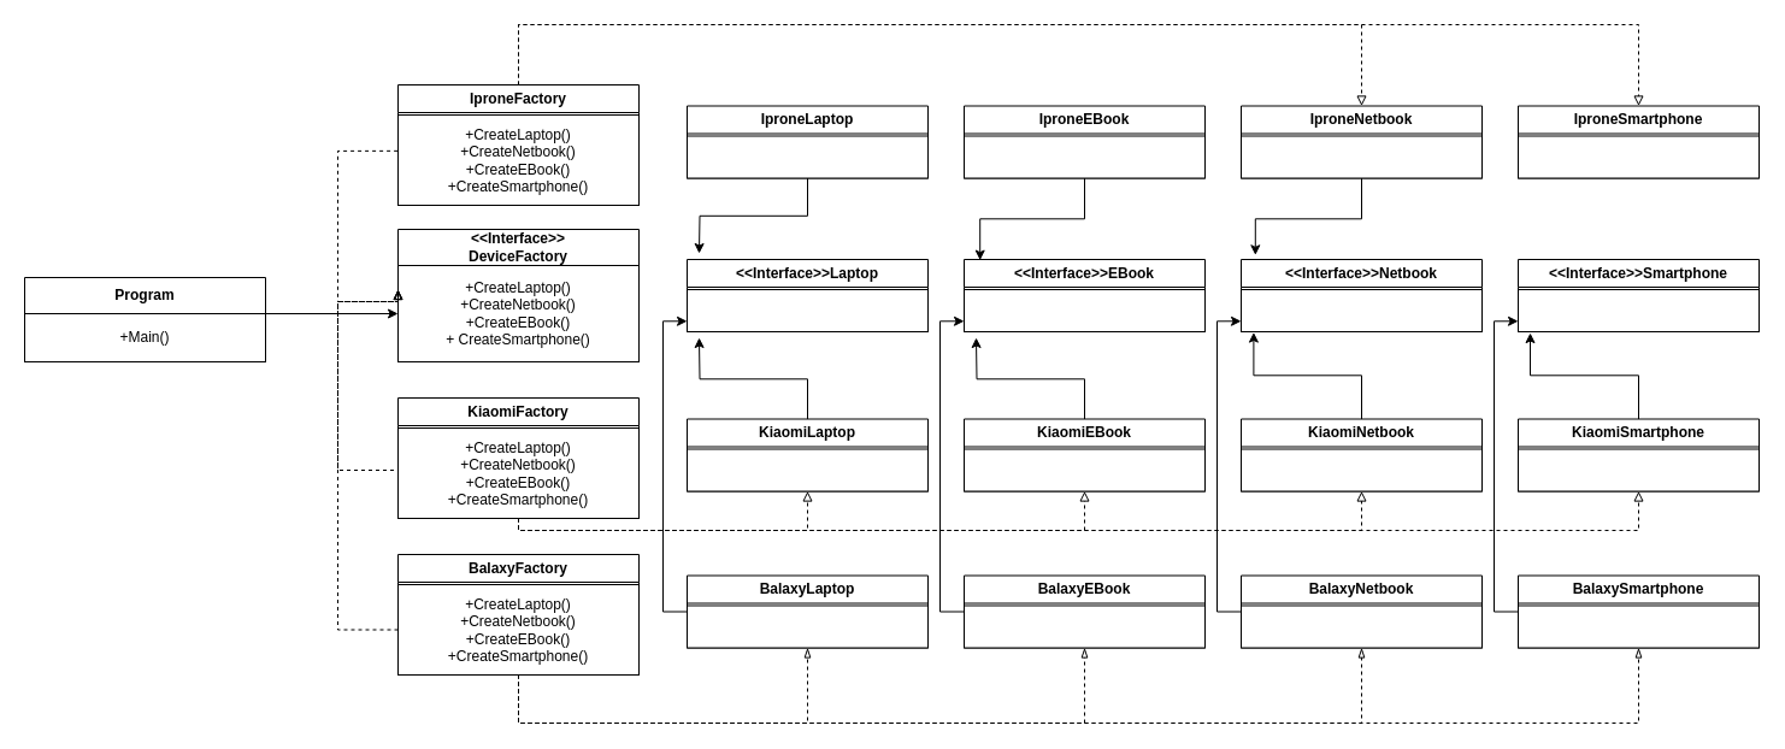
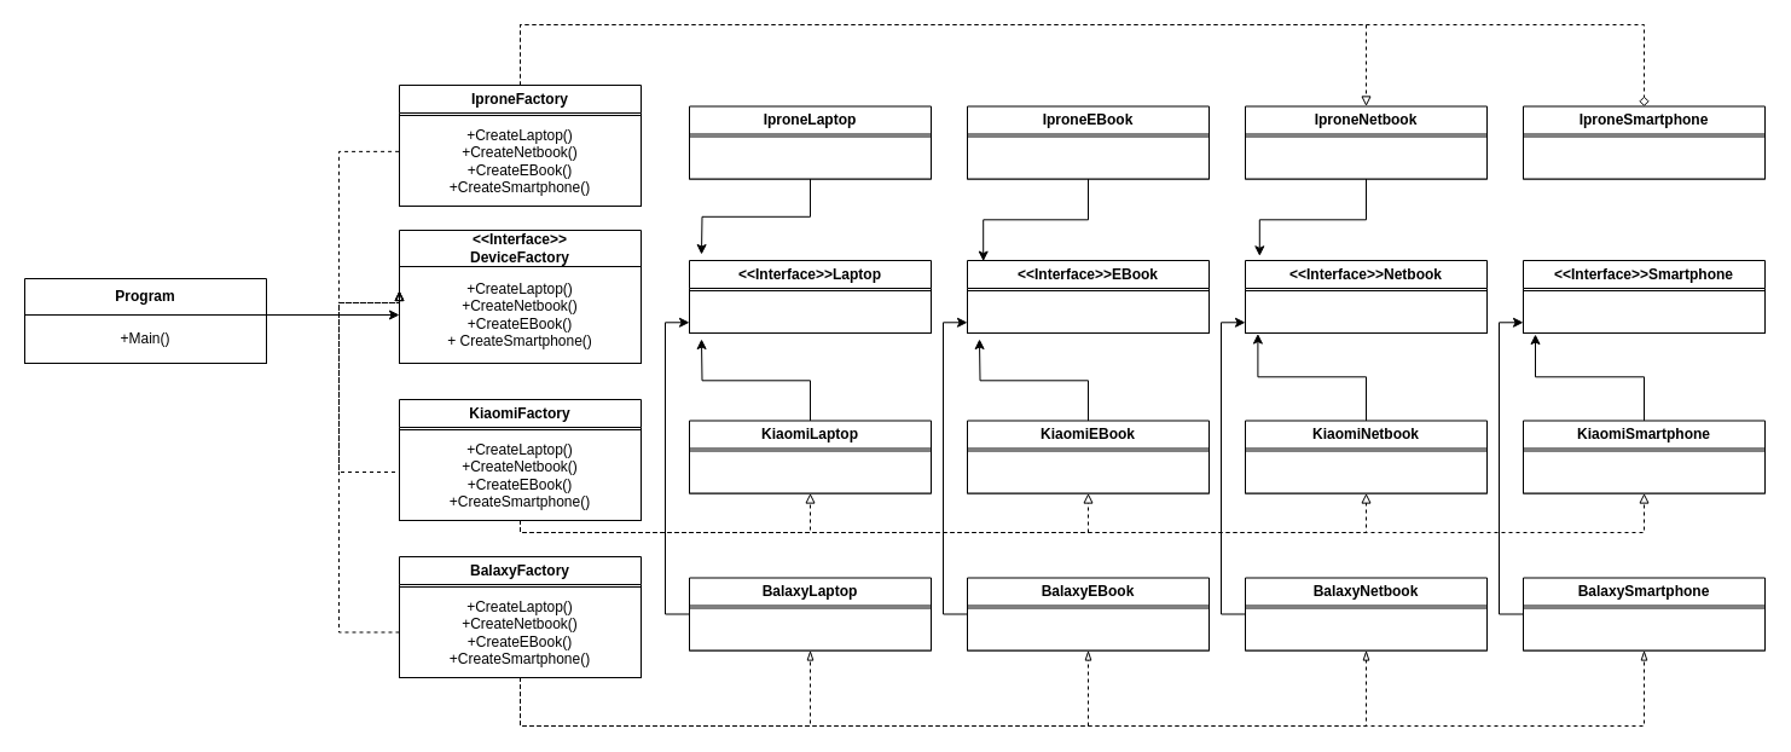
  <mxCell id="0" />
  <mxCell id="1" parent="0" />
  <mxCell id="2" value="&amp;lt;&amp;lt;Interface&amp;gt;&amp;gt;&lt;div&gt;DeviceFactory&lt;/div&gt;" style="swimlane;whiteSpace=wrap;html=1;startSize=30;" vertex="1" parent="1"><mxGeometry x="330" y="190" width="200" height="110" as="geometry"><mxRectangle x="220" y="370" width="120" height="40" as="alternateBounds" /></mxGeometry></mxCell>
  <mxCell id="3" value="+CreateLaptop()&lt;div&gt;+CreateNetbook()&lt;br&gt;+CreateEBook()&lt;br&gt;+&amp;nbsp;CreateSmartphone()&lt;/div&gt;" style="rounded=0;whiteSpace=wrap;html=1;" vertex="1" parent="2"><mxGeometry y="30" width="200" height="80" as="geometry" /></mxCell>
  <mxCell id="4" style="edgeStyle=orthogonalEdgeStyle;rounded=0;orthogonalLoop=1;jettySize=auto;html=1;entryX=0;entryY=0.5;entryDx=0;entryDy=0;" edge="1" parent="1" source="5" target="3"><mxGeometry relative="1" as="geometry" /></mxCell>
  <mxCell id="5" value="Program" style="swimlane;whiteSpace=wrap;html=1;startSize=30;" vertex="1" parent="1"><mxGeometry x="20" y="230" width="200" height="60" as="geometry"><mxRectangle x="220" y="370" width="120" height="40" as="alternateBounds" /></mxGeometry></mxCell>
  <mxCell id="6" value="+Main()" style="rounded=0;whiteSpace=wrap;html=1;" vertex="1" parent="5"><mxGeometry y="30" width="200" height="40" as="geometry" /></mxCell>
- <mxCell id="7" style="edgeStyle=orthogonalEdgeStyle;rounded=0;orthogonalLoop=1;jettySize=auto;html=1;entryX=0.5;entryY=0;entryDx=0;entryDy=0;endArrow=block;endFill=0;dashed=1;" edge="1" parent="1" source="9" target="22"><mxGeometry relative="1" as="geometry"><Array as="points"><mxPoint x="430" y="20" /><mxPoint x="1360" y="20" /></Array></mxGeometry></mxCell>
+ <mxCell id="7" style="edgeStyle=orthogonalEdgeStyle;rounded=0;orthogonalLoop=1;jettySize=auto;html=1;entryX=0.5;entryY=0;entryDx=0;entryDy=0;endArrow=diamond;endFill=0;dashed=1;" edge="1" parent="1" source="9" target="22"><mxGeometry relative="1" as="geometry"><Array as="points"><mxPoint x="430" y="20" /><mxPoint x="1360" y="20" /></Array></mxGeometry></mxCell>
  <mxCell id="8" style="edgeStyle=orthogonalEdgeStyle;rounded=0;orthogonalLoop=1;jettySize=auto;html=1;entryX=0.5;entryY=0;entryDx=0;entryDy=0;endArrow=block;endFill=0;dashed=1;" edge="1" parent="1" source="9" target="20"><mxGeometry relative="1" as="geometry"><Array as="points"><mxPoint x="430" y="20" /><mxPoint x="1130" y="20" /></Array></mxGeometry></mxCell>
  <mxCell id="9" value="IproneFactory" style="swimlane;whiteSpace=wrap;html=1;" vertex="1" parent="1"><mxGeometry x="330" y="70" width="200" height="95" as="geometry" /></mxCell>
  <mxCell id="10" value="+CreateLaptop()&lt;br&gt;+CreateNetbook()&lt;br&gt;+CreateEBook()&lt;br&gt;+CreateSmartphone()" style="rounded=0;whiteSpace=wrap;html=1;" vertex="1" parent="9"><mxGeometry y="25" width="200" height="75" as="geometry" /></mxCell>
  <mxCell id="11" value="KiaomiFactory" style="swimlane;whiteSpace=wrap;html=1;" vertex="1" parent="1"><mxGeometry x="330" y="330" width="200" height="95" as="geometry" /></mxCell>
  <mxCell id="12" value="+CreateLaptop()&lt;br&gt;+CreateNetbook()&lt;br&gt;+CreateEBook()&lt;br&gt;+CreateSmartphone()" style="rounded=0;whiteSpace=wrap;html=1;" vertex="1" parent="11"><mxGeometry y="25" width="200" height="75" as="geometry" /></mxCell>
  <mxCell id="13" value="BalaxyFactory" style="swimlane;whiteSpace=wrap;html=1;startSize=23;" vertex="1" parent="1"><mxGeometry x="330" y="460" width="200" height="95" as="geometry" /></mxCell>
  <mxCell id="14" value="+CreateLaptop()&lt;br&gt;+CreateNetbook()&lt;br&gt;+CreateEBook()&lt;br&gt;+CreateSmartphone()" style="rounded=0;whiteSpace=wrap;html=1;" vertex="1" parent="13"><mxGeometry y="25" width="200" height="75" as="geometry" /></mxCell>
  <mxCell id="15" value="IproneLaptop" style="swimlane;whiteSpace=wrap;html=1;" vertex="1" parent="1"><mxGeometry x="570" y="87.5" width="200" height="60" as="geometry" /></mxCell>
  <mxCell id="16" style="edgeStyle=orthogonalEdgeStyle;rounded=0;orthogonalLoop=1;jettySize=auto;html=1;" edge="1" parent="15" source="17"><mxGeometry relative="1" as="geometry"><mxPoint x="10" y="122.5" as="targetPoint" /></mxGeometry></mxCell>
  <mxCell id="17" value="" style="rounded=0;whiteSpace=wrap;html=1;" vertex="1" parent="15"><mxGeometry y="25" width="200" height="35" as="geometry" /></mxCell>
  <mxCell id="18" value="IproneEBook" style="swimlane;whiteSpace=wrap;html=1;" vertex="1" parent="1"><mxGeometry x="800" y="87.5" width="200" height="60" as="geometry" /></mxCell>
  <mxCell id="19" value="" style="rounded=0;whiteSpace=wrap;html=1;" vertex="1" parent="18"><mxGeometry y="25" width="200" height="35" as="geometry" /></mxCell>
  <mxCell id="20" value="IproneNetbook" style="swimlane;whiteSpace=wrap;html=1;" vertex="1" parent="1"><mxGeometry x="1030" y="87.5" width="200" height="60" as="geometry" /></mxCell>
  <mxCell id="21" value="" style="rounded=0;whiteSpace=wrap;html=1;" vertex="1" parent="20"><mxGeometry y="25" width="200" height="35" as="geometry" /></mxCell>
  <mxCell id="22" value="IproneSmartphone" style="swimlane;whiteSpace=wrap;html=1;" vertex="1" parent="1"><mxGeometry x="1260" y="87.5" width="200" height="60" as="geometry" /></mxCell>
  <mxCell id="23" value="" style="rounded=0;whiteSpace=wrap;html=1;" vertex="1" parent="22"><mxGeometry y="25" width="200" height="35" as="geometry" /></mxCell>
  <mxCell id="24" style="edgeStyle=orthogonalEdgeStyle;rounded=0;orthogonalLoop=1;jettySize=auto;html=1;" edge="1" parent="1" source="25"><mxGeometry relative="1" as="geometry"><mxPoint x="580" y="280" as="targetPoint" /></mxGeometry></mxCell>
  <mxCell id="25" value="KiaomiLaptop" style="swimlane;whiteSpace=wrap;html=1;" vertex="1" parent="1"><mxGeometry x="570" y="347.5" width="200" height="60" as="geometry" /></mxCell>
  <mxCell id="26" value="" style="rounded=0;whiteSpace=wrap;html=1;" vertex="1" parent="25"><mxGeometry y="25" width="200" height="35" as="geometry" /></mxCell>
  <mxCell id="27" style="edgeStyle=orthogonalEdgeStyle;rounded=0;orthogonalLoop=1;jettySize=auto;html=1;" edge="1" parent="1" source="28"><mxGeometry relative="1" as="geometry"><mxPoint x="810" y="280" as="targetPoint" /></mxGeometry></mxCell>
  <mxCell id="28" value="KiaomiEBook" style="swimlane;whiteSpace=wrap;html=1;" vertex="1" parent="1"><mxGeometry x="800" y="347.5" width="200" height="60" as="geometry" /></mxCell>
  <mxCell id="29" value="" style="rounded=0;whiteSpace=wrap;html=1;" vertex="1" parent="28"><mxGeometry y="25" width="200" height="35" as="geometry" /></mxCell>
  <mxCell id="30" value="KiaomiNetbook" style="swimlane;whiteSpace=wrap;html=1;" vertex="1" parent="1"><mxGeometry x="1030" y="347.5" width="200" height="60" as="geometry" /></mxCell>
  <mxCell id="31" value="" style="rounded=0;whiteSpace=wrap;html=1;" vertex="1" parent="30"><mxGeometry y="25" width="200" height="35" as="geometry" /></mxCell>
  <mxCell id="32" value="KiaomiSmartphone" style="swimlane;whiteSpace=wrap;html=1;" vertex="1" parent="1"><mxGeometry x="1260" y="347.5" width="200" height="60" as="geometry" /></mxCell>
  <mxCell id="33" value="" style="rounded=0;whiteSpace=wrap;html=1;" vertex="1" parent="32"><mxGeometry y="25" width="200" height="35" as="geometry" /></mxCell>
  <mxCell id="34" style="edgeStyle=orthogonalEdgeStyle;rounded=0;orthogonalLoop=1;jettySize=auto;html=1;entryX=0;entryY=0.75;entryDx=0;entryDy=0;" edge="1" parent="1" source="35" target="47"><mxGeometry relative="1" as="geometry"><Array as="points"><mxPoint x="550" y="508" /><mxPoint x="550" y="266" /></Array></mxGeometry></mxCell>
  <mxCell id="35" value="BalaxyLaptop" style="swimlane;whiteSpace=wrap;html=1;" vertex="1" parent="1"><mxGeometry x="570" y="477.5" width="200" height="60" as="geometry" /></mxCell>
  <mxCell id="36" value="" style="rounded=0;whiteSpace=wrap;html=1;" vertex="1" parent="35"><mxGeometry y="25" width="200" height="35" as="geometry" /></mxCell>
  <mxCell id="37" style="edgeStyle=orthogonalEdgeStyle;rounded=0;orthogonalLoop=1;jettySize=auto;html=1;entryX=0;entryY=0.75;entryDx=0;entryDy=0;" edge="1" parent="1" source="38" target="49"><mxGeometry relative="1" as="geometry"><Array as="points"><mxPoint x="780" y="508" /><mxPoint x="780" y="266" /></Array></mxGeometry></mxCell>
  <mxCell id="38" value="BalaxyEBook" style="swimlane;whiteSpace=wrap;html=1;" vertex="1" parent="1"><mxGeometry x="800" y="477.5" width="200" height="60" as="geometry" /></mxCell>
  <mxCell id="39" value="" style="rounded=0;whiteSpace=wrap;html=1;" vertex="1" parent="38"><mxGeometry y="25" width="200" height="35" as="geometry" /></mxCell>
  <mxCell id="40" style="edgeStyle=orthogonalEdgeStyle;rounded=0;orthogonalLoop=1;jettySize=auto;html=1;entryX=0;entryY=0.75;entryDx=0;entryDy=0;" edge="1" parent="1" source="41" target="51"><mxGeometry relative="1" as="geometry"><Array as="points"><mxPoint x="1010" y="508" /><mxPoint x="1010" y="266" /></Array></mxGeometry></mxCell>
  <mxCell id="41" value="BalaxyNetbook" style="swimlane;whiteSpace=wrap;html=1;" vertex="1" parent="1"><mxGeometry x="1030" y="477.5" width="200" height="60" as="geometry" /></mxCell>
  <mxCell id="42" value="" style="rounded=0;whiteSpace=wrap;html=1;" vertex="1" parent="41"><mxGeometry y="25" width="200" height="35" as="geometry" /></mxCell>
  <mxCell id="43" style="edgeStyle=orthogonalEdgeStyle;rounded=0;orthogonalLoop=1;jettySize=auto;html=1;entryX=0;entryY=0.75;entryDx=0;entryDy=0;" edge="1" parent="1" source="44" target="53"><mxGeometry relative="1" as="geometry"><Array as="points"><mxPoint x="1240" y="508" /><mxPoint x="1240" y="266" /></Array></mxGeometry></mxCell>
  <mxCell id="44" value="BalaxySmartphone" style="swimlane;whiteSpace=wrap;html=1;" vertex="1" parent="1"><mxGeometry x="1260" y="477.5" width="200" height="60" as="geometry" /></mxCell>
  <mxCell id="45" value="" style="rounded=0;whiteSpace=wrap;html=1;" vertex="1" parent="44"><mxGeometry y="25" width="200" height="35" as="geometry" /></mxCell>
  <mxCell id="46" value="&amp;lt;&amp;lt;Interface&amp;gt;&amp;gt;Laptop" style="swimlane;whiteSpace=wrap;html=1;" vertex="1" parent="1"><mxGeometry x="570" y="215" width="200" height="60" as="geometry" /></mxCell>
  <mxCell id="47" value="" style="rounded=0;whiteSpace=wrap;html=1;" vertex="1" parent="46"><mxGeometry y="25" width="200" height="35" as="geometry" /></mxCell>
  <mxCell id="48" value="&amp;lt;&amp;lt;Interface&amp;gt;&amp;gt;EBook" style="swimlane;whiteSpace=wrap;html=1;" vertex="1" parent="1"><mxGeometry x="800" y="215" width="200" height="60" as="geometry" /></mxCell>
  <mxCell id="49" value="" style="rounded=0;whiteSpace=wrap;html=1;" vertex="1" parent="48"><mxGeometry y="25" width="200" height="35" as="geometry" /></mxCell>
  <mxCell id="50" value="&amp;lt;&amp;lt;Interface&amp;gt;&amp;gt;Netbook" style="swimlane;whiteSpace=wrap;html=1;" vertex="1" parent="1"><mxGeometry x="1030" y="215" width="200" height="60" as="geometry" /></mxCell>
  <mxCell id="51" value="" style="rounded=0;whiteSpace=wrap;html=1;" vertex="1" parent="50"><mxGeometry y="25" width="200" height="35" as="geometry" /></mxCell>
  <mxCell id="52" value="&amp;lt;&amp;lt;Interface&amp;gt;&amp;gt;Smartphone" style="swimlane;whiteSpace=wrap;html=1;" vertex="1" parent="1"><mxGeometry x="1260" y="215" width="200" height="60" as="geometry" /></mxCell>
  <mxCell id="53" value="" style="rounded=0;whiteSpace=wrap;html=1;" vertex="1" parent="52"><mxGeometry y="25" width="200" height="35" as="geometry" /></mxCell>
  <mxCell id="54" style="edgeStyle=orthogonalEdgeStyle;rounded=0;orthogonalLoop=1;jettySize=auto;html=1;endArrow=block;endFill=0;dashed=1;entryX=0;entryY=0.25;entryDx=0;entryDy=0;" edge="1" parent="1" source="14" target="3"><mxGeometry relative="1" as="geometry"><mxPoint x="320" y="250" as="targetPoint" /><Array as="points"><mxPoint x="280" y="523" /><mxPoint x="280" y="250" /><mxPoint x="330" y="250" /></Array></mxGeometry></mxCell>
  <mxCell id="55" style="edgeStyle=orthogonalEdgeStyle;rounded=0;orthogonalLoop=1;jettySize=auto;html=1;endArrow=block;endFill=0;dashed=1;exitX=0;exitY=0.5;exitDx=0;exitDy=0;" edge="1" parent="1" source="12"><mxGeometry relative="1" as="geometry"><mxPoint x="340" y="533" as="sourcePoint" /><mxPoint x="330" y="240" as="targetPoint" /><Array as="points"><mxPoint x="330" y="390" /><mxPoint x="280" y="390" /><mxPoint x="280" y="250" /></Array></mxGeometry></mxCell>
  <mxCell id="56" style="edgeStyle=orthogonalEdgeStyle;rounded=0;orthogonalLoop=1;jettySize=auto;html=1;dashed=1;endArrow=blockThin;endFill=0;exitX=-0.002;exitY=0.398;exitDx=0;exitDy=0;exitPerimeter=0;" edge="1" parent="1" source="10"><mxGeometry relative="1" as="geometry"><mxPoint x="330" y="240" as="targetPoint" /><Array as="points"><mxPoint x="280" y="125" /><mxPoint x="280" y="250" /></Array></mxGeometry></mxCell>
  <mxCell id="57" style="edgeStyle=orthogonalEdgeStyle;rounded=0;orthogonalLoop=1;jettySize=auto;html=1;entryX=0.066;entryY=0.01;entryDx=0;entryDy=0;entryPerimeter=0;" edge="1" parent="1" source="19" target="48"><mxGeometry relative="1" as="geometry" /></mxCell>
  <mxCell id="58" style="edgeStyle=orthogonalEdgeStyle;rounded=0;orthogonalLoop=1;jettySize=auto;html=1;entryX=0.052;entryY=1.016;entryDx=0;entryDy=0;entryPerimeter=0;" edge="1" parent="1" source="30" target="51"><mxGeometry relative="1" as="geometry" /></mxCell>
  <mxCell id="59" style="edgeStyle=orthogonalEdgeStyle;rounded=0;orthogonalLoop=1;jettySize=auto;html=1;entryX=0.059;entryY=-0.062;entryDx=0;entryDy=0;entryPerimeter=0;" edge="1" parent="1" source="21" target="50"><mxGeometry relative="1" as="geometry" /></mxCell>
  <mxCell id="60" style="edgeStyle=orthogonalEdgeStyle;rounded=0;orthogonalLoop=1;jettySize=auto;html=1;entryX=0.05;entryY=1.029;entryDx=0;entryDy=0;entryPerimeter=0;" edge="1" parent="1" source="32" target="53"><mxGeometry relative="1" as="geometry" /></mxCell>
  <mxCell id="61" style="edgeStyle=orthogonalEdgeStyle;rounded=0;orthogonalLoop=1;jettySize=auto;html=1;entryX=0.5;entryY=1;entryDx=0;entryDy=0;endArrow=blockThin;endFill=0;dashed=1;" edge="1" parent="1" source="14" target="44"><mxGeometry relative="1" as="geometry"><Array as="points"><mxPoint x="430" y="600" /><mxPoint x="1360" y="600" /></Array></mxGeometry></mxCell>
  <mxCell id="62" style="edgeStyle=orthogonalEdgeStyle;rounded=0;orthogonalLoop=1;jettySize=auto;html=1;entryX=0.5;entryY=1;entryDx=0;entryDy=0;endArrow=blockThin;endFill=0;dashed=1;" edge="1" parent="1" source="14" target="42"><mxGeometry relative="1" as="geometry"><Array as="points"><mxPoint x="430" y="600" /><mxPoint x="1130" y="600" /></Array></mxGeometry></mxCell>
  <mxCell id="63" style="edgeStyle=orthogonalEdgeStyle;rounded=0;orthogonalLoop=1;jettySize=auto;html=1;entryX=0.5;entryY=1;entryDx=0;entryDy=0;endArrow=blockThin;endFill=0;dashed=1;" edge="1" parent="1" source="14" target="38"><mxGeometry relative="1" as="geometry"><Array as="points"><mxPoint x="430" y="600" /><mxPoint x="900" y="600" /></Array></mxGeometry></mxCell>
  <mxCell id="64" style="edgeStyle=orthogonalEdgeStyle;rounded=0;orthogonalLoop=1;jettySize=auto;html=1;entryX=0.5;entryY=1;entryDx=0;entryDy=0;endArrow=blockThin;endFill=0;dashed=1;" edge="1" parent="1" source="14" target="36"><mxGeometry relative="1" as="geometry"><Array as="points"><mxPoint x="430" y="600" /><mxPoint x="670" y="600" /></Array></mxGeometry></mxCell>
  <mxCell id="65" style="edgeStyle=orthogonalEdgeStyle;rounded=0;orthogonalLoop=1;jettySize=auto;html=1;entryX=0.5;entryY=1;entryDx=0;entryDy=0;endArrow=block;endFill=0;dashed=1;" edge="1" parent="1" source="12" target="25"><mxGeometry relative="1" as="geometry"><Array as="points"><mxPoint x="430" y="440" /><mxPoint x="670" y="440" /></Array></mxGeometry></mxCell>
  <mxCell id="66" style="edgeStyle=orthogonalEdgeStyle;rounded=0;orthogonalLoop=1;jettySize=auto;html=1;entryX=0.5;entryY=1;entryDx=0;entryDy=0;endArrow=block;endFill=0;dashed=1;" edge="1" parent="1" source="12" target="29"><mxGeometry relative="1" as="geometry"><Array as="points"><mxPoint x="430" y="440" /><mxPoint x="900" y="440" /></Array></mxGeometry></mxCell>
  <mxCell id="67" style="edgeStyle=orthogonalEdgeStyle;rounded=0;orthogonalLoop=1;jettySize=auto;html=1;entryX=0.5;entryY=1;entryDx=0;entryDy=0;endArrow=block;endFill=0;dashed=1;" edge="1" parent="1" source="12" target="30"><mxGeometry relative="1" as="geometry"><Array as="points"><mxPoint x="430" y="440" /><mxPoint x="1130" y="440" /></Array></mxGeometry></mxCell>
  <mxCell id="68" style="edgeStyle=orthogonalEdgeStyle;rounded=0;orthogonalLoop=1;jettySize=auto;html=1;entryX=0.5;entryY=1;entryDx=0;entryDy=0;endArrow=block;endFill=0;dashed=1;" edge="1" parent="1" source="12" target="32"><mxGeometry relative="1" as="geometry"><Array as="points"><mxPoint x="430" y="440" /><mxPoint x="1360" y="440" /></Array></mxGeometry></mxCell>
